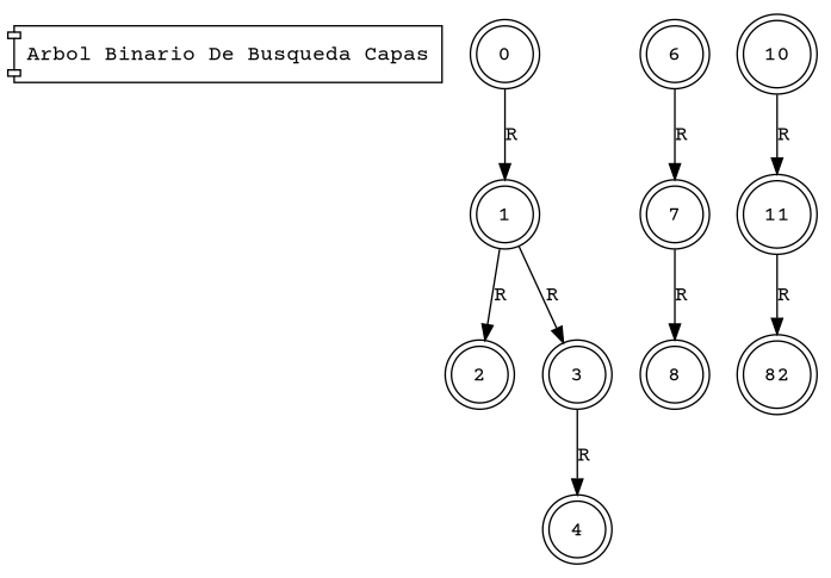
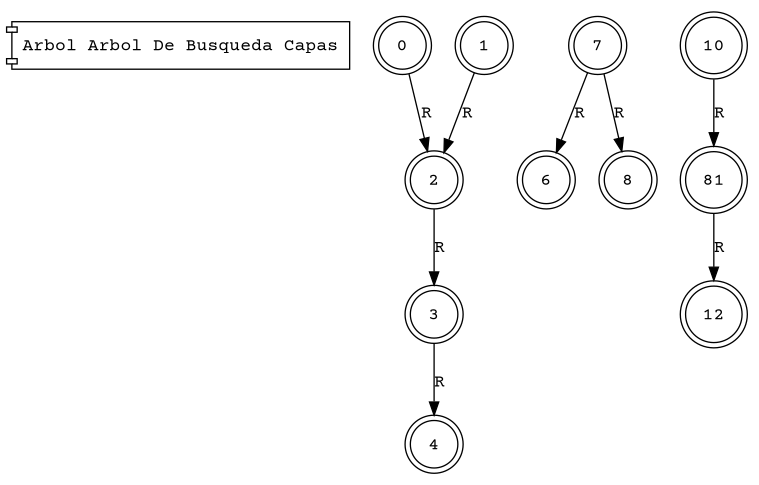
  digraph {
    fontname="Courier Prime"
    node [fontname="Courier Prime" shape=doublecircle]
    edge [fontname="Courier Prime"]
-   n1 [label="Arbol Binario De Busqueda Capas" shape=component]
+   n1 [label="Arbol Arbol De Busqueda Capas" shape=component]
    n2 [label=0]
    n3 [label=1]
    n4 [label=2]
    n5 [label=3]
    n6 [label=4]
    n7 [label=6]
    n8 [label=7]
    n9 [label=8]
    n10 [label=10]
-   n11 [label=11]
-   n12 [label=82]
+   n11 [label=81]
+   n12 [label=12]
    subgraph sub_1 {
      rank=same
      n1
    }
-   n2 -> n3 [label=R]
+   n2 -> n4 [label=R]
    n3 -> n4 [label=R]
-   n3 -> n5 [label=R]
+   n4 -> n5 [label=R]
    n5 -> n6 [label=R]
-   n7 -> n8 [label=R]
+   n8 -> n7 [label=R]
    n8 -> n9 [label=R]
    n10 -> n11 [label=R]
    n11 -> n12 [label=R]
  }
